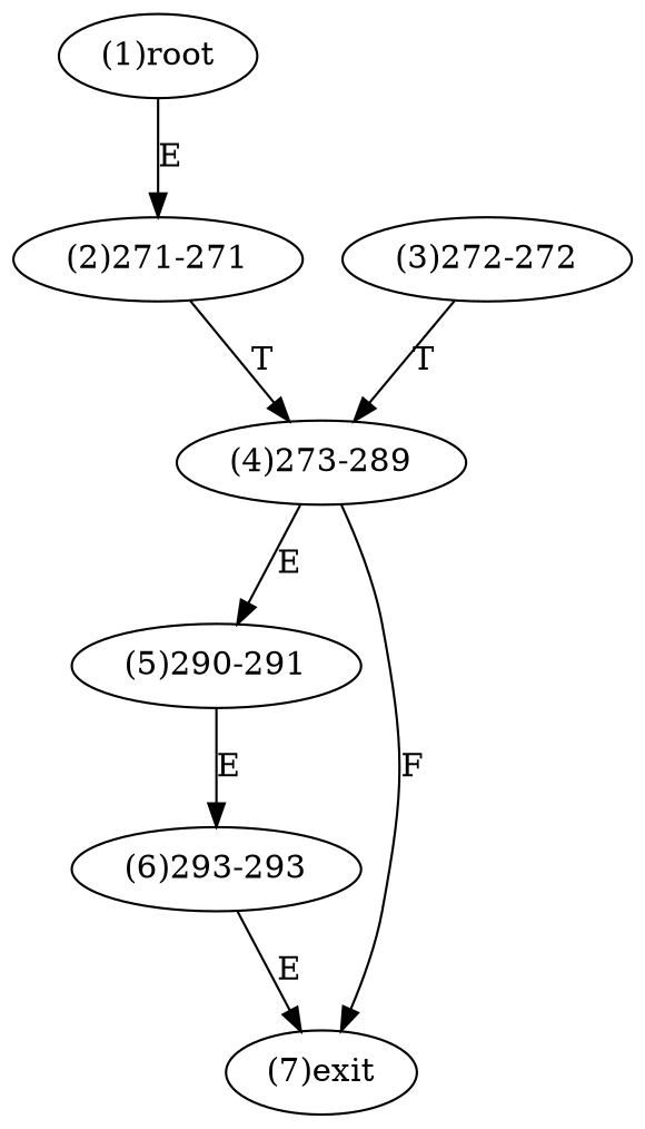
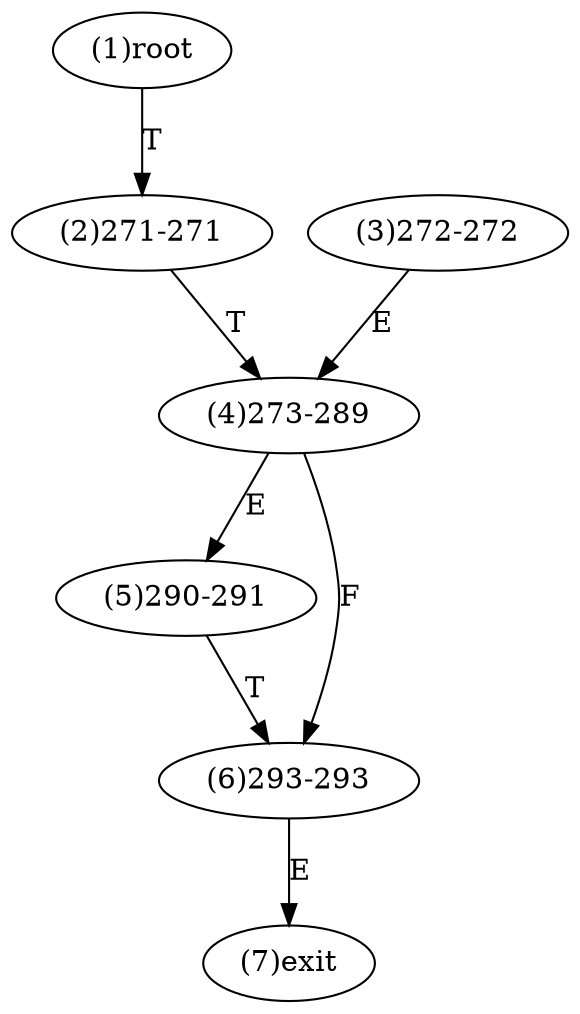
  digraph {
    n1 [label="(1)root"]
    n2 [label="(2)271-271"]
    n3 [label="(4)273-289"]
    n4 [label="(3)272-272"]
    n5 [label="(5)290-291"]
    n6 [label="(6)293-293"]
    n7 [label="(7)exit"]
-   n1 -> n2 [label=E]
+   n1 -> n2 [label=T]
    n2 -> n3 [label=T]
    n3 -> n5 [label=E]
-   n3 -> n7 [label=F]
-   n4 -> n3 [label=T]
-   n5 -> n6 [label=E]
+   n3 -> n6 [label=F]
+   n4 -> n3 [label=E]
+   n5 -> n6 [label=T]
    n6 -> n7 [label=E]
  }
